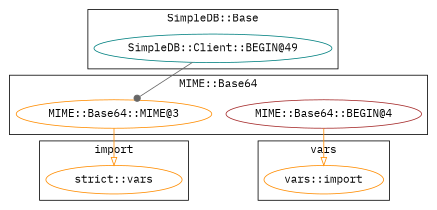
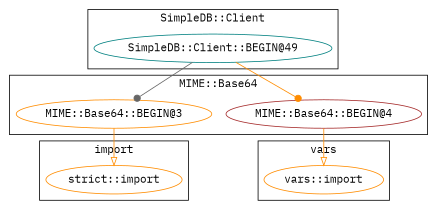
  digraph {
    fontname="IBM Plex Mono"
    node [color=darkorange fontname="IBM Plex Mono"]
    edge [arrowhead=dot color=darkorange fontname="IBM Plex Mono"]
    n1 [color=teal label="SimpleDB::Client::BEGIN@49"]
    "vars::import"
-   "strict::import" [label="strict::vars"]
-   "MIME::Base64::BEGIN@3" [label="MIME::Base64::MIME@3"]
+   "strict::import"
+   "MIME::Base64::BEGIN@3"
    "MIME::Base64::BEGIN@4" [color=brown]
    subgraph cluster_1 {
-     label="SimpleDB::Base"
+     label="SimpleDB::Client"
      n1
    }
    subgraph cluster_2 {
      label=vars
      "vars::import"
    }
    subgraph cluster_3 {
      label=import
      "strict::import"
    }
    subgraph cluster_4 {
      label="MIME::Base64"
      "MIME::Base64::BEGIN@3"
      "MIME::Base64::BEGIN@4"
    }
    n1 -> "MIME::Base64::BEGIN@3" [color=gray40]
+   n1 -> "MIME::Base64::BEGIN@4"
    "MIME::Base64::BEGIN@3" -> "strict::import" [arrowhead=onormal]
    "MIME::Base64::BEGIN@4" -> "vars::import" [arrowhead=onormal]
  }
